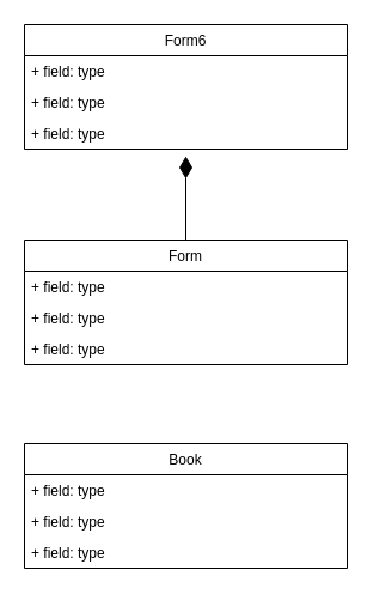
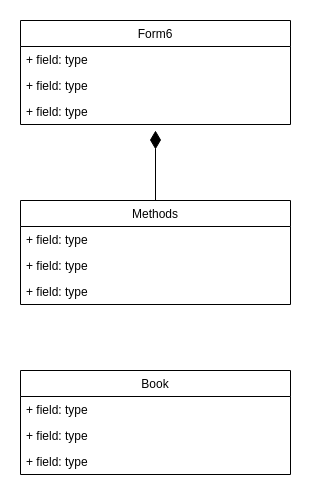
  <mxCell id="0" />
  <mxCell id="1" parent="0" />
  <mxCell id="2" value="Book" style="swimlane;fontStyle=0;childLayout=stackLayout;horizontal=1;startSize=26;fillColor=none;horizontalStack=0;resizeParent=1;resizeParentMax=0;resizeLast=0;collapsible=1;marginBottom=0;" parent="1" vertex="1"><mxGeometry x="20" y="370" width="270" height="104" as="geometry" /></mxCell>
  <mxCell id="3" value="+ field: type" style="text;strokeColor=none;fillColor=none;align=left;verticalAlign=top;spacingLeft=4;spacingRight=4;overflow=hidden;rotatable=0;points=[[0,0.5],[1,0.5]];portConstraint=eastwest;" parent="2" vertex="1"><mxGeometry y="26" width="270" height="26" as="geometry" /></mxCell>
  <mxCell id="4" value="+ field: type" style="text;strokeColor=none;fillColor=none;align=left;verticalAlign=top;spacingLeft=4;spacingRight=4;overflow=hidden;rotatable=0;points=[[0,0.5],[1,0.5]];portConstraint=eastwest;" parent="2" vertex="1"><mxGeometry y="52" width="270" height="26" as="geometry" /></mxCell>
  <mxCell id="5" value="+ field: type" style="text;strokeColor=none;fillColor=none;align=left;verticalAlign=top;spacingLeft=4;spacingRight=4;overflow=hidden;rotatable=0;points=[[0,0.5],[1,0.5]];portConstraint=eastwest;" parent="2" vertex="1"><mxGeometry y="78" width="270" height="26" as="geometry" /></mxCell>
  <mxCell id="6" style="edgeStyle=orthogonalEdgeStyle;rounded=0;orthogonalLoop=1;jettySize=auto;html=1;endArrow=diamondThin;endFill=1;endSize=16;fontSize=11;" parent="1" source="7" edge="1"><mxGeometry relative="1" as="geometry"><mxPoint x="155" y="130" as="targetPoint" /></mxGeometry></mxCell>
- <mxCell id="7" value="Form" style="swimlane;fontStyle=0;childLayout=stackLayout;horizontal=1;startSize=26;fillColor=none;horizontalStack=0;resizeParent=1;resizeParentMax=0;resizeLast=0;collapsible=1;marginBottom=0;" parent="1" vertex="1"><mxGeometry x="20" y="200" width="270" height="104" as="geometry" /></mxCell>
+ <mxCell id="7" value="Methods" style="swimlane;fontStyle=0;childLayout=stackLayout;horizontal=1;startSize=26;fillColor=none;horizontalStack=0;resizeParent=1;resizeParentMax=0;resizeLast=0;collapsible=1;marginBottom=0;" parent="1" vertex="1"><mxGeometry x="20" y="200" width="270" height="104" as="geometry" /></mxCell>
  <mxCell id="8" value="+ field: type" style="text;strokeColor=none;fillColor=none;align=left;verticalAlign=top;spacingLeft=4;spacingRight=4;overflow=hidden;rotatable=0;points=[[0,0.5],[1,0.5]];portConstraint=eastwest;" parent="7" vertex="1"><mxGeometry y="26" width="270" height="26" as="geometry" /></mxCell>
  <mxCell id="9" value="+ field: type" style="text;strokeColor=none;fillColor=none;align=left;verticalAlign=top;spacingLeft=4;spacingRight=4;overflow=hidden;rotatable=0;points=[[0,0.5],[1,0.5]];portConstraint=eastwest;" parent="7" vertex="1"><mxGeometry y="52" width="270" height="26" as="geometry" /></mxCell>
  <mxCell id="10" value="+ field: type" style="text;strokeColor=none;fillColor=none;align=left;verticalAlign=top;spacingLeft=4;spacingRight=4;overflow=hidden;rotatable=0;points=[[0,0.5],[1,0.5]];portConstraint=eastwest;" parent="7" vertex="1"><mxGeometry y="78" width="270" height="26" as="geometry" /></mxCell>
  <mxCell id="11" value="Form6" style="swimlane;fontStyle=0;childLayout=stackLayout;horizontal=1;startSize=26;fillColor=none;horizontalStack=0;resizeParent=1;resizeParentMax=0;resizeLast=0;collapsible=1;marginBottom=0;" parent="1" vertex="1"><mxGeometry x="20" y="20" width="270" height="104" as="geometry" /></mxCell>
  <mxCell id="12" value="+ field: type" style="text;strokeColor=none;fillColor=none;align=left;verticalAlign=top;spacingLeft=4;spacingRight=4;overflow=hidden;rotatable=0;points=[[0,0.5],[1,0.5]];portConstraint=eastwest;" parent="11" vertex="1"><mxGeometry y="26" width="270" height="26" as="geometry" /></mxCell>
  <mxCell id="13" value="+ field: type" style="text;strokeColor=none;fillColor=none;align=left;verticalAlign=top;spacingLeft=4;spacingRight=4;overflow=hidden;rotatable=0;points=[[0,0.5],[1,0.5]];portConstraint=eastwest;" parent="11" vertex="1"><mxGeometry y="52" width="270" height="26" as="geometry" /></mxCell>
  <mxCell id="14" value="+ field: type" style="text;strokeColor=none;fillColor=none;align=left;verticalAlign=top;spacingLeft=4;spacingRight=4;overflow=hidden;rotatable=0;points=[[0,0.5],[1,0.5]];portConstraint=eastwest;" parent="11" vertex="1"><mxGeometry y="78" width="270" height="26" as="geometry" /></mxCell>
